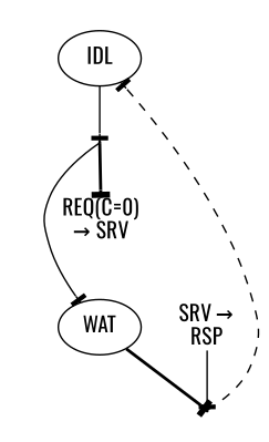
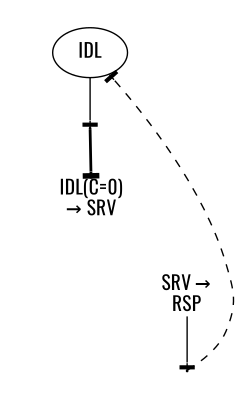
  digraph {
    color=white
    fontname=Oswald
    node [fontname=Oswald shape=ellipse]
    edge [arrowhead=tee fontname=Oswald style=solid]
    n1 [label=IDL]
    T_0_18446744073709551615 [height=0.015 shape=point width=0.015]
-   n3 [label=WAT]
-   n4 [label="REQ(C=0)\n&#8594; SRV" shape=plain]
+   n4 [label="IDL(C=0)\n&#8594; SRV" shape=plain]
    T_1_18446744073709551615 [height=0.015 shape=point width=0.015]
    n6 [label="SRV &#8594;\nRSP" shape=plain]
    subgraph cluster_1 {
      n1
      T_0_18446744073709551615
-     n3
      n4
    }
    subgraph cluster_2 {
      T_1_18446744073709551615
      n6
    }
    n1 -> T_0_18446744073709551615 [direction=forward]
-   T_0_18446744073709551615 -> n3
    T_0_18446744073709551615 -> n4 [color=Black style=bold]
-   n3 -> T_1_18446744073709551615 [direction=forward style=bold]
-   n4 -> n3 [style=invis arrowhead=""]
    T_1_18446744073709551615 -> n1 [style=dashed]
    n6 -> T_1_18446744073709551615 [color=Black]
  }
